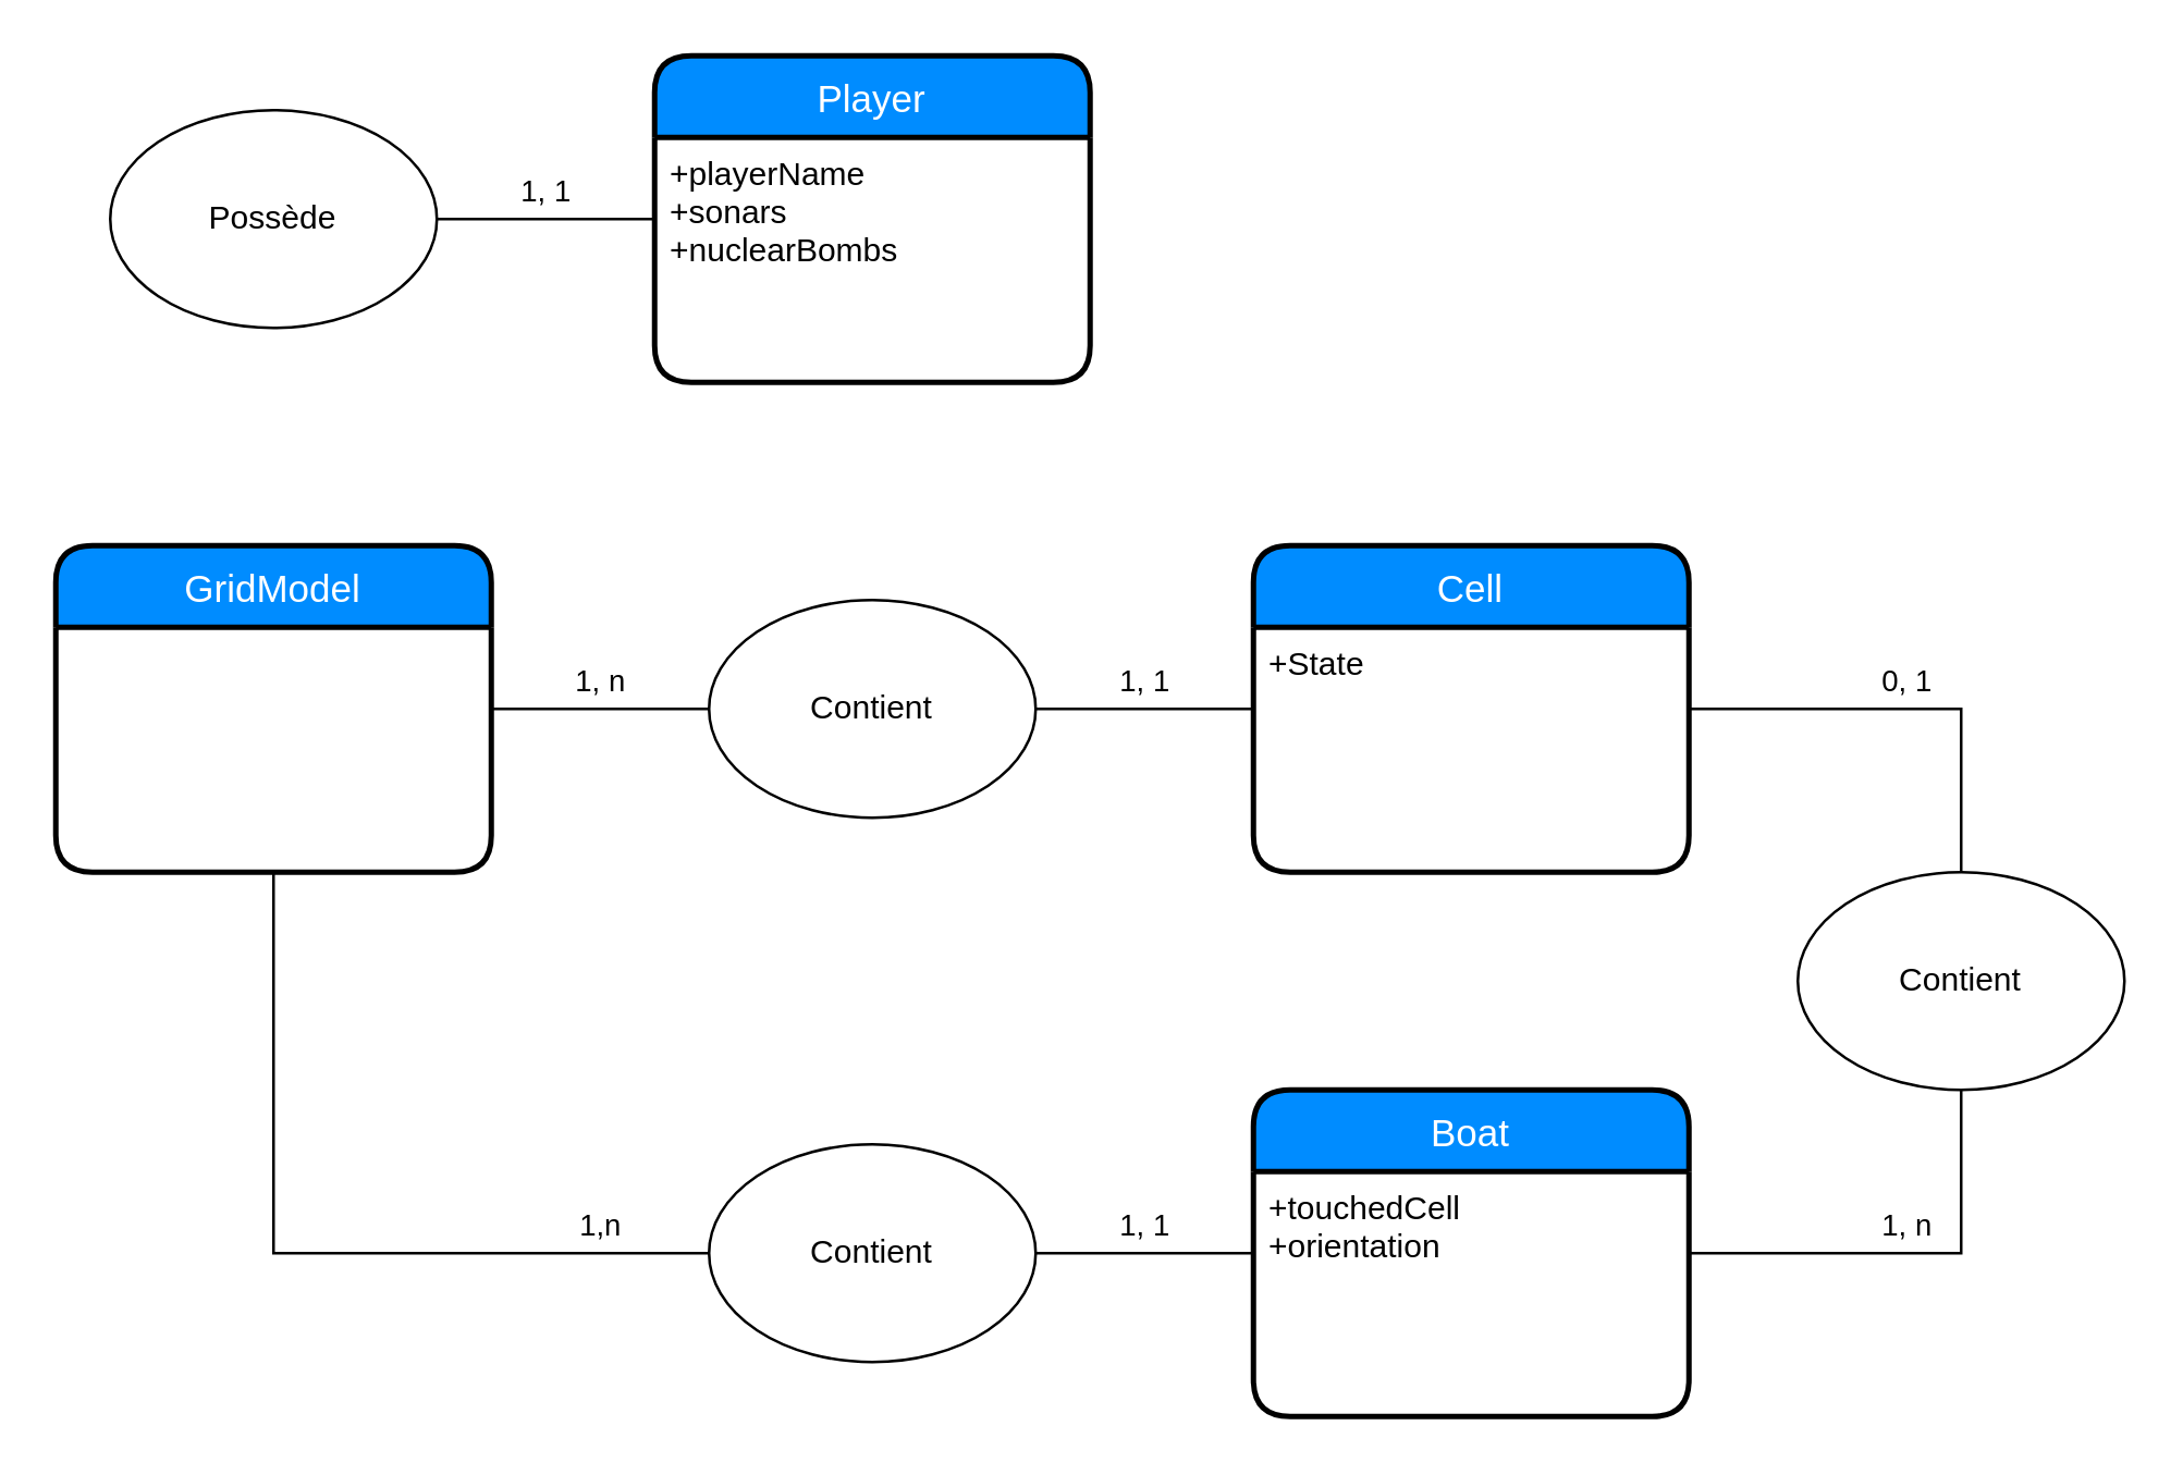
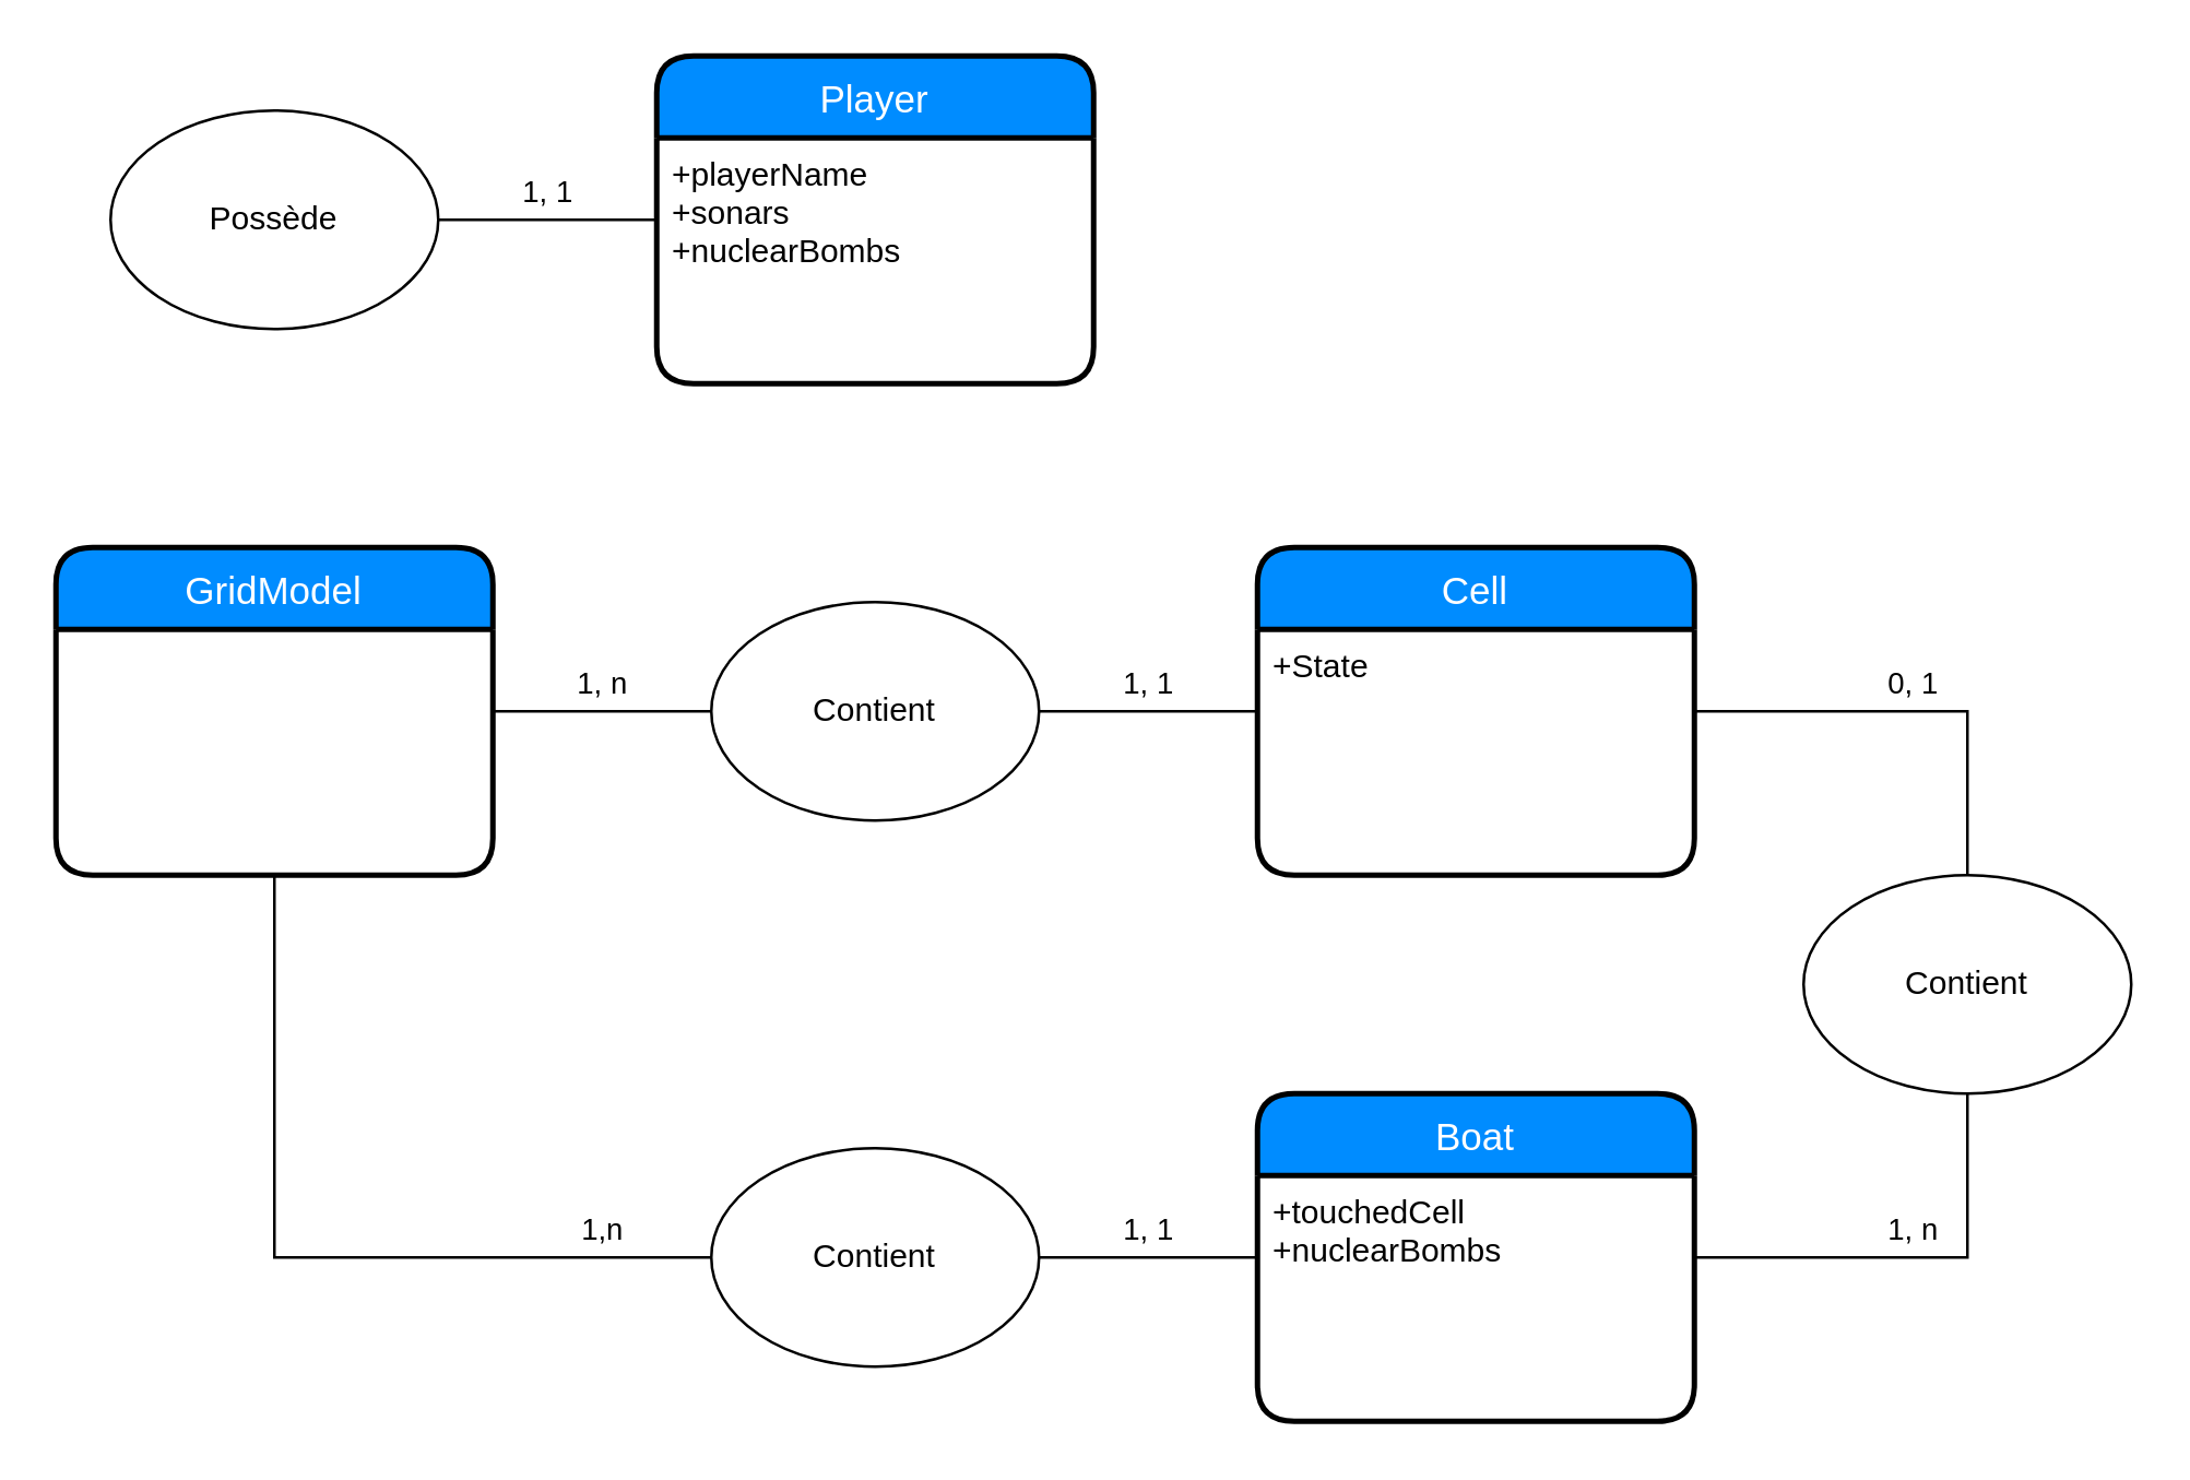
  <mxCell id="0" />
  <mxCell id="1" parent="0" />
  <mxCell id="2" value="1, n" style="edgeStyle=orthogonalEdgeStyle;rounded=0;orthogonalLoop=1;jettySize=auto;html=1;endArrow=none;endFill=0;" parent="1" source="4" target="13" edge="1"><mxGeometry y="10" relative="1" as="geometry"><mxPoint as="offset" /></mxGeometry></mxCell>
  <mxCell id="3" value="1,n" style="edgeStyle=orthogonalEdgeStyle;rounded=0;orthogonalLoop=1;jettySize=auto;html=1;exitX=0.5;exitY=1;exitDx=0;exitDy=0;entryX=0;entryY=0.5;entryDx=0;entryDy=0;endArrow=none;endFill=0;" parent="1" source="4" target="14" edge="1"><mxGeometry x="0.733" y="10" relative="1" as="geometry"><mxPoint as="offset" /></mxGeometry></mxCell>
  <mxCell id="4" value="GridModel" style="swimlane;childLayout=stackLayout;horizontal=1;startSize=30;horizontalStack=0;fillColor=#008cff;fontColor=#FFFFFF;rounded=1;fontSize=14;fontStyle=0;strokeWidth=2;resizeParent=0;resizeLast=1;shadow=0;dashed=0;align=center;" parent="1" vertex="1"><mxGeometry x="20" y="200" width="160" height="120" as="geometry" /></mxCell>
  <mxCell id="5" value="1, 1" style="edgeStyle=orthogonalEdgeStyle;rounded=0;orthogonalLoop=1;jettySize=auto;html=1;endArrow=none;endFill=0;" parent="1" source="7" target="13" edge="1"><mxGeometry y="-10" relative="1" as="geometry"><mxPoint as="offset" /></mxGeometry></mxCell>
  <mxCell id="6" value="0, 1" style="edgeStyle=orthogonalEdgeStyle;rounded=0;orthogonalLoop=1;jettySize=auto;html=1;entryX=0.5;entryY=0;entryDx=0;entryDy=0;endArrow=none;endFill=0;" parent="1" source="7" target="15" edge="1"><mxGeometry y="10" relative="1" as="geometry"><mxPoint as="offset" /></mxGeometry></mxCell>
  <mxCell id="7" value="Cell" style="swimlane;childLayout=stackLayout;horizontal=1;startSize=30;horizontalStack=0;fillColor=#008cff;fontColor=#FFFFFF;rounded=1;fontSize=14;fontStyle=0;strokeWidth=2;resizeParent=0;resizeLast=1;shadow=0;dashed=0;align=center;" parent="1" vertex="1"><mxGeometry x="460" y="200" width="160" height="120" as="geometry" /></mxCell>
  <mxCell id="8" value="+State" style="align=left;strokeColor=none;fillColor=none;spacingLeft=4;fontSize=12;verticalAlign=top;resizable=0;rotatable=0;part=1;" parent="7" vertex="1"><mxGeometry y="30" width="160" height="90" as="geometry" /></mxCell>
  <mxCell id="9" value="1, 1" style="edgeStyle=orthogonalEdgeStyle;rounded=0;orthogonalLoop=1;jettySize=auto;html=1;endArrow=none;endFill=0;" parent="1" source="11" target="14" edge="1"><mxGeometry y="-10" relative="1" as="geometry"><mxPoint as="offset" /></mxGeometry></mxCell>
  <mxCell id="10" value="1, n" style="edgeStyle=orthogonalEdgeStyle;rounded=0;orthogonalLoop=1;jettySize=auto;html=1;entryX=0.5;entryY=1;entryDx=0;entryDy=0;endArrow=none;endFill=0;" parent="1" source="11" target="15" edge="1"><mxGeometry y="10" relative="1" as="geometry"><mxPoint as="offset" /></mxGeometry></mxCell>
  <mxCell id="11" value="Boat" style="swimlane;childLayout=stackLayout;horizontal=1;startSize=30;horizontalStack=0;fillColor=#008cff;fontColor=#FFFFFF;rounded=1;fontSize=14;fontStyle=0;strokeWidth=2;resizeParent=0;resizeLast=1;shadow=0;dashed=0;align=center;" parent="1" vertex="1"><mxGeometry x="460" y="400" width="160" height="120" as="geometry" /></mxCell>
- <mxCell id="12" value="+touchedCell&#10;+orientation" style="align=left;strokeColor=none;fillColor=none;spacingLeft=4;fontSize=12;verticalAlign=top;resizable=0;rotatable=0;part=1;" parent="11" vertex="1"><mxGeometry y="30" width="160" height="90" as="geometry" /></mxCell>
+ <mxCell id="12" value="+touchedCell&#10;+nuclearBombs" style="align=left;strokeColor=none;fillColor=none;spacingLeft=4;fontSize=12;verticalAlign=top;resizable=0;rotatable=0;part=1;" parent="11" vertex="1"><mxGeometry y="30" width="160" height="90" as="geometry" /></mxCell>
  <mxCell id="13" value="Contient" style="ellipse;whiteSpace=wrap;html=1;" parent="1" vertex="1"><mxGeometry x="260" y="220" width="120" height="80" as="geometry" /></mxCell>
  <mxCell id="14" value="Contient" style="ellipse;whiteSpace=wrap;html=1;" parent="1" vertex="1"><mxGeometry x="260" y="420" width="120" height="80" as="geometry" /></mxCell>
  <mxCell id="15" value="Contient" style="ellipse;whiteSpace=wrap;html=1;" parent="1" vertex="1"><mxGeometry x="660" y="320" width="120" height="80" as="geometry" /></mxCell>
  <mxCell id="16" value="1, 1" style="edgeStyle=orthogonalEdgeStyle;rounded=0;orthogonalLoop=1;jettySize=auto;html=1;endArrow=none;endFill=0;" edge="1" parent="1" source="17" target="19"><mxGeometry y="-10" relative="1" as="geometry"><mxPoint as="offset" /></mxGeometry></mxCell>
  <mxCell id="17" value="Player" style="swimlane;childLayout=stackLayout;horizontal=1;startSize=30;horizontalStack=0;fillColor=#008cff;fontColor=#FFFFFF;rounded=1;fontSize=14;fontStyle=0;strokeWidth=2;resizeParent=0;resizeLast=1;shadow=0;dashed=0;align=center;" vertex="1" parent="1"><mxGeometry x="240" y="20" width="160" height="120" as="geometry" /></mxCell>
  <mxCell id="18" value="+playerName&#10;+sonars&#10;+nuclearBombs&#10;" style="align=left;strokeColor=none;fillColor=none;spacingLeft=4;fontSize=12;verticalAlign=top;resizable=0;rotatable=0;part=1;" vertex="1" parent="17"><mxGeometry y="30" width="160" height="90" as="geometry" /></mxCell>
  <mxCell id="19" value="Possède" style="ellipse;whiteSpace=wrap;html=1;" vertex="1" parent="1"><mxGeometry x="40" y="40" width="120" height="80" as="geometry" /></mxCell>
